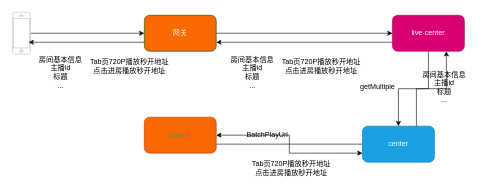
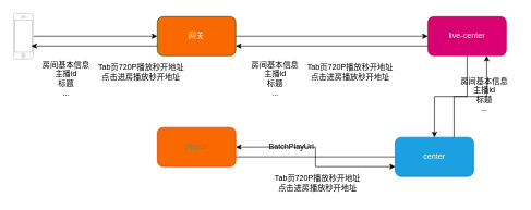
  <mxCell id="0" />
  <mxCell id="1" parent="0" />
  <mxCell id="2" style="edgeStyle=orthogonalEdgeStyle;rounded=0;orthogonalLoop=1;jettySize=auto;html=1;entryX=0;entryY=0.5;entryDx=0;entryDy=0;" edge="1" parent="1" source="3" target="5"><mxGeometry relative="1" as="geometry" /></mxCell>
  <mxCell id="3" value="" style="html=1;verticalLabelPosition=bottom;labelBackgroundColor=#ffffff;verticalAlign=top;shadow=0;dashed=0;strokeWidth=1;shape=mxgraph.ios7.misc.iphone;strokeColor=#c0c0c0;" vertex="1" parent="1"><mxGeometry x="20" y="20" width="30" height="70" as="geometry" /></mxCell>
  <mxCell id="4" style="edgeStyle=orthogonalEdgeStyle;rounded=0;orthogonalLoop=1;jettySize=auto;html=1;entryX=0;entryY=0.5;entryDx=0;entryDy=0;" edge="1" parent="1" source="5" target="8"><mxGeometry relative="1" as="geometry" /></mxCell>
  <mxCell id="5" value="网关" style="rounded=1;whiteSpace=wrap;html=1;fillColor=#fa6800;fontColor=#ffffff;strokeColor=#005700;" vertex="1" parent="1"><mxGeometry x="240" y="25" width="120" height="60" as="geometry" /></mxCell>
  <mxCell id="6" style="edgeStyle=orthogonalEdgeStyle;rounded=0;orthogonalLoop=1;jettySize=auto;html=1;entryX=0.5;entryY=0;entryDx=0;entryDy=0;" edge="1" parent="1" source="8" target="11"><mxGeometry relative="1" as="geometry" /></mxCell>
  <mxCell id="7" style="edgeStyle=orthogonalEdgeStyle;rounded=0;orthogonalLoop=1;jettySize=auto;html=1;exitX=0;exitY=0.75;exitDx=0;exitDy=0;entryX=1;entryY=0.75;entryDx=0;entryDy=0;" edge="1" parent="1" source="8" target="5"><mxGeometry relative="1" as="geometry" /></mxCell>
  <mxCell id="8" value="live-center" style="rounded=1;whiteSpace=wrap;html=1;fillColor=#d80073;fontColor=#ffffff;strokeColor=#A50040;" vertex="1" parent="1"><mxGeometry x="654" y="25" width="120" height="60" as="geometry" /></mxCell>
  <mxCell id="9" style="edgeStyle=orthogonalEdgeStyle;rounded=0;orthogonalLoop=1;jettySize=auto;html=1;exitX=0.75;exitY=0;exitDx=0;exitDy=0;entryX=0.75;entryY=1;entryDx=0;entryDy=0;" edge="1" parent="1" source="11" target="8"><mxGeometry relative="1" as="geometry" /></mxCell>
  <mxCell id="10" style="edgeStyle=orthogonalEdgeStyle;rounded=0;orthogonalLoop=1;jettySize=auto;html=1;" edge="1" parent="1" source="11" target="14"><mxGeometry relative="1" as="geometry" /></mxCell>
  <mxCell id="11" value="center" style="rounded=1;whiteSpace=wrap;html=1;fillColor=#1ba1e2;fontColor=#ffffff;strokeColor=#006EAF;" vertex="1" parent="1"><mxGeometry x="604" y="210" width="120" height="60" as="geometry" /></mxCell>
  <mxCell id="12" value="房间基本信息&lt;br&gt;主播id&lt;br&gt;标题&lt;div&gt;...&lt;/div&gt;" style="text;html=1;align=center;verticalAlign=middle;resizable=0;points=[];autosize=1;strokeColor=none;fillColor=none;" vertex="1" parent="1"><mxGeometry x="370" y="85" width="100" height="70" as="geometry" /></mxCell>
  <mxCell id="13" style="edgeStyle=orthogonalEdgeStyle;rounded=0;orthogonalLoop=1;jettySize=auto;html=1;exitX=1;exitY=0.75;exitDx=0;exitDy=0;entryX=0;entryY=0.75;entryDx=0;entryDy=0;" edge="1" parent="1" source="14" target="11"><mxGeometry relative="1" as="geometry" /></mxCell>
  <mxCell id="14" value="&lt;font color=&quot;#6a8759&quot;&gt;playurl&lt;/font&gt;" style="rounded=1;whiteSpace=wrap;html=1;fillColor=#fa6800;fontColor=#000000;strokeColor=#C73500;" vertex="1" parent="1"><mxGeometry x="240" y="195" width="120" height="60" as="geometry" /></mxCell>
- <mxCell id="15" value="getMultiple" style="text;html=1;align=center;verticalAlign=middle;resizable=0;points=[];autosize=1;strokeColor=none;fillColor=none;" vertex="1" parent="1"><mxGeometry x="589" y="130" width="80" height="30" as="geometry" /></mxCell>
  <mxCell id="16" value="Tab页720P播放秒开地址&lt;br&gt;点击进房播放秒开地址" style="text;html=1;align=center;verticalAlign=middle;resizable=0;points=[];autosize=1;strokeColor=none;fillColor=none;" vertex="1" parent="1"><mxGeometry x="460" y="90" width="150" height="40" as="geometry" /></mxCell>
  <mxCell id="17" value="房间基本信息&lt;br&gt;主播id&lt;br&gt;标题&lt;div&gt;...&lt;/div&gt;" style="text;html=1;align=center;verticalAlign=middle;resizable=0;points=[];autosize=1;strokeColor=none;fillColor=none;" vertex="1" parent="1"><mxGeometry x="690" y="110" width="100" height="70" as="geometry" /></mxCell>
  <mxCell id="18" value="Tab页720P播放秒开地址&lt;br&gt;点击进房播放秒开地址" style="text;html=1;align=center;verticalAlign=middle;resizable=0;points=[];autosize=1;strokeColor=none;fillColor=none;" vertex="1" parent="1"><mxGeometry x="410" y="260" width="150" height="40" as="geometry" /></mxCell>
  <mxCell id="19" value="BatchPlayUrl" style="text;html=1;align=center;verticalAlign=middle;resizable=0;points=[];autosize=1;strokeColor=none;fillColor=none;" vertex="1" parent="1"><mxGeometry x="400" y="210" width="90" height="30" as="geometry" /></mxCell>
  <mxCell id="20" value="房间基本信息&lt;br&gt;主播id&lt;br&gt;标题&lt;div&gt;...&lt;/div&gt;" style="text;html=1;align=center;verticalAlign=middle;resizable=0;points=[];autosize=1;strokeColor=none;fillColor=none;" vertex="1" parent="1"><mxGeometry x="50" y="85" width="100" height="70" as="geometry" /></mxCell>
  <mxCell id="21" value="Tab页720P播放秒开地址&lt;br&gt;点击进房播放秒开地址" style="text;html=1;align=center;verticalAlign=middle;resizable=0;points=[];autosize=1;strokeColor=none;fillColor=none;" vertex="1" parent="1"><mxGeometry x="140" y="90" width="150" height="40" as="geometry" /></mxCell>
  <mxCell id="22" style="edgeStyle=orthogonalEdgeStyle;rounded=0;orthogonalLoop=1;jettySize=auto;html=1;exitX=0;exitY=0.75;exitDx=0;exitDy=0;entryX=0.9;entryY=0.714;entryDx=0;entryDy=0;entryPerimeter=0;" edge="1" parent="1" source="5" target="3"><mxGeometry relative="1" as="geometry" /></mxCell>
